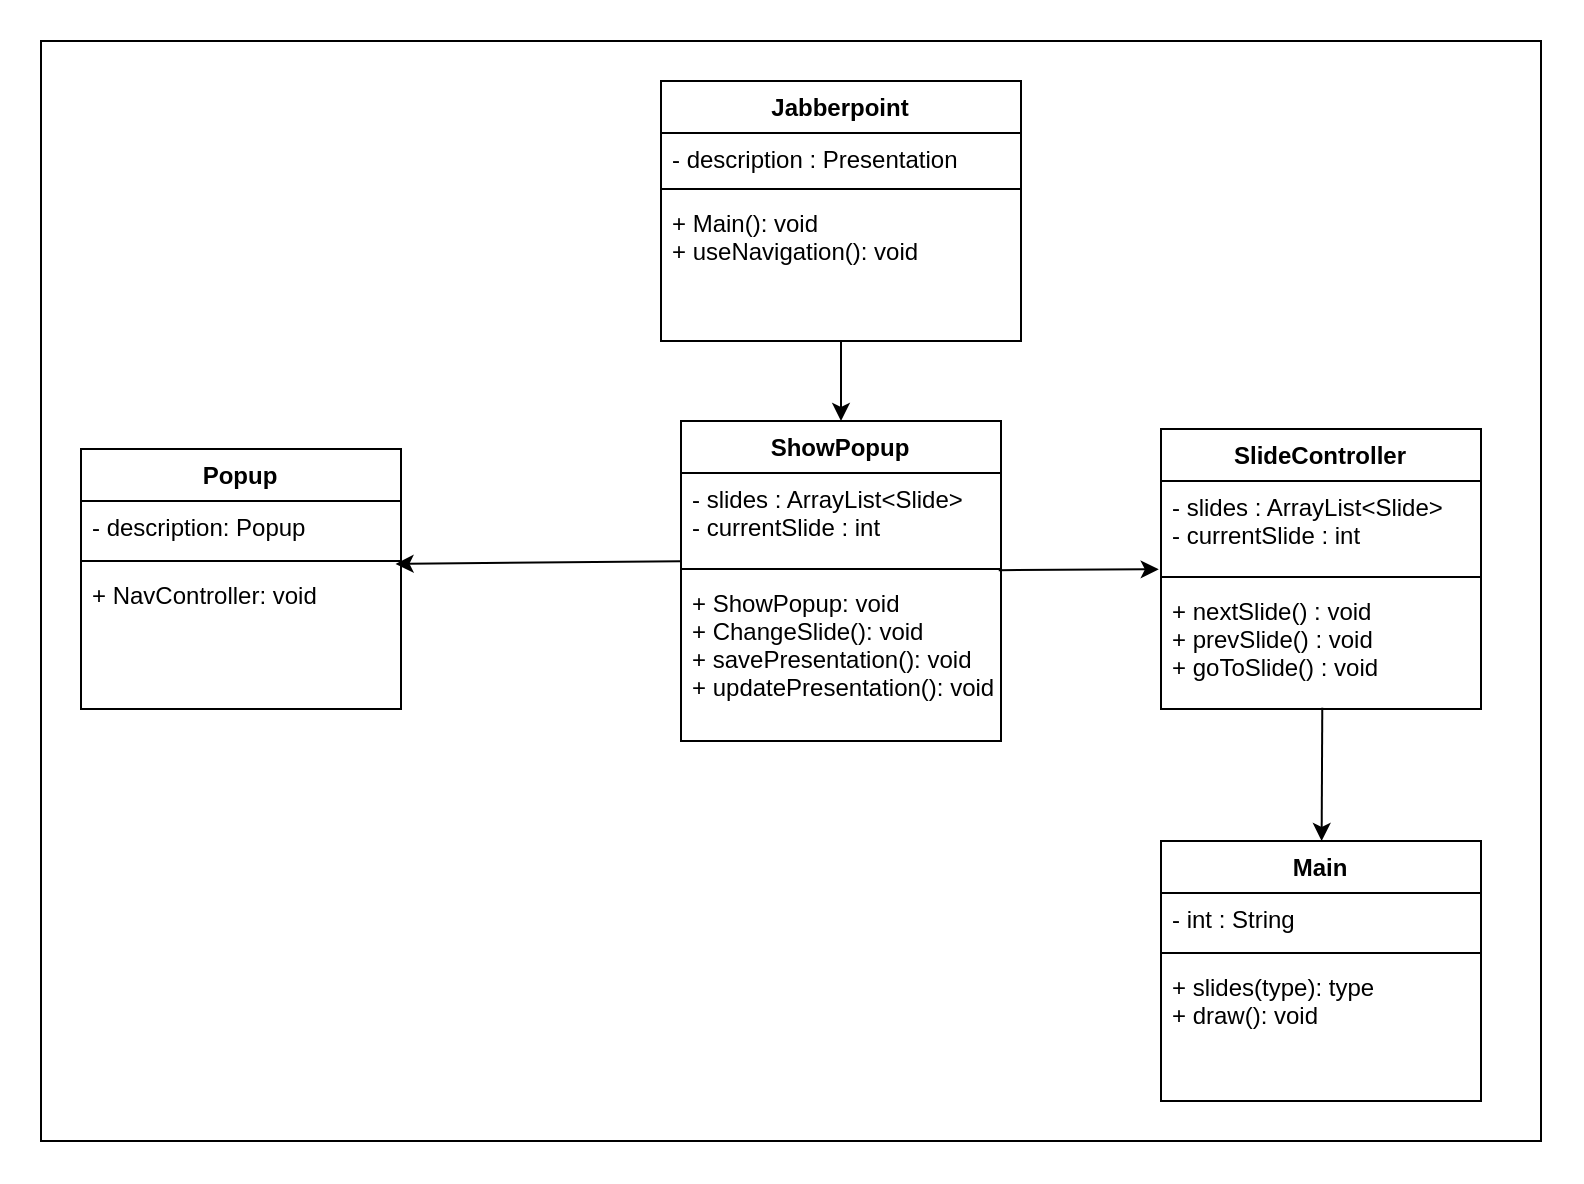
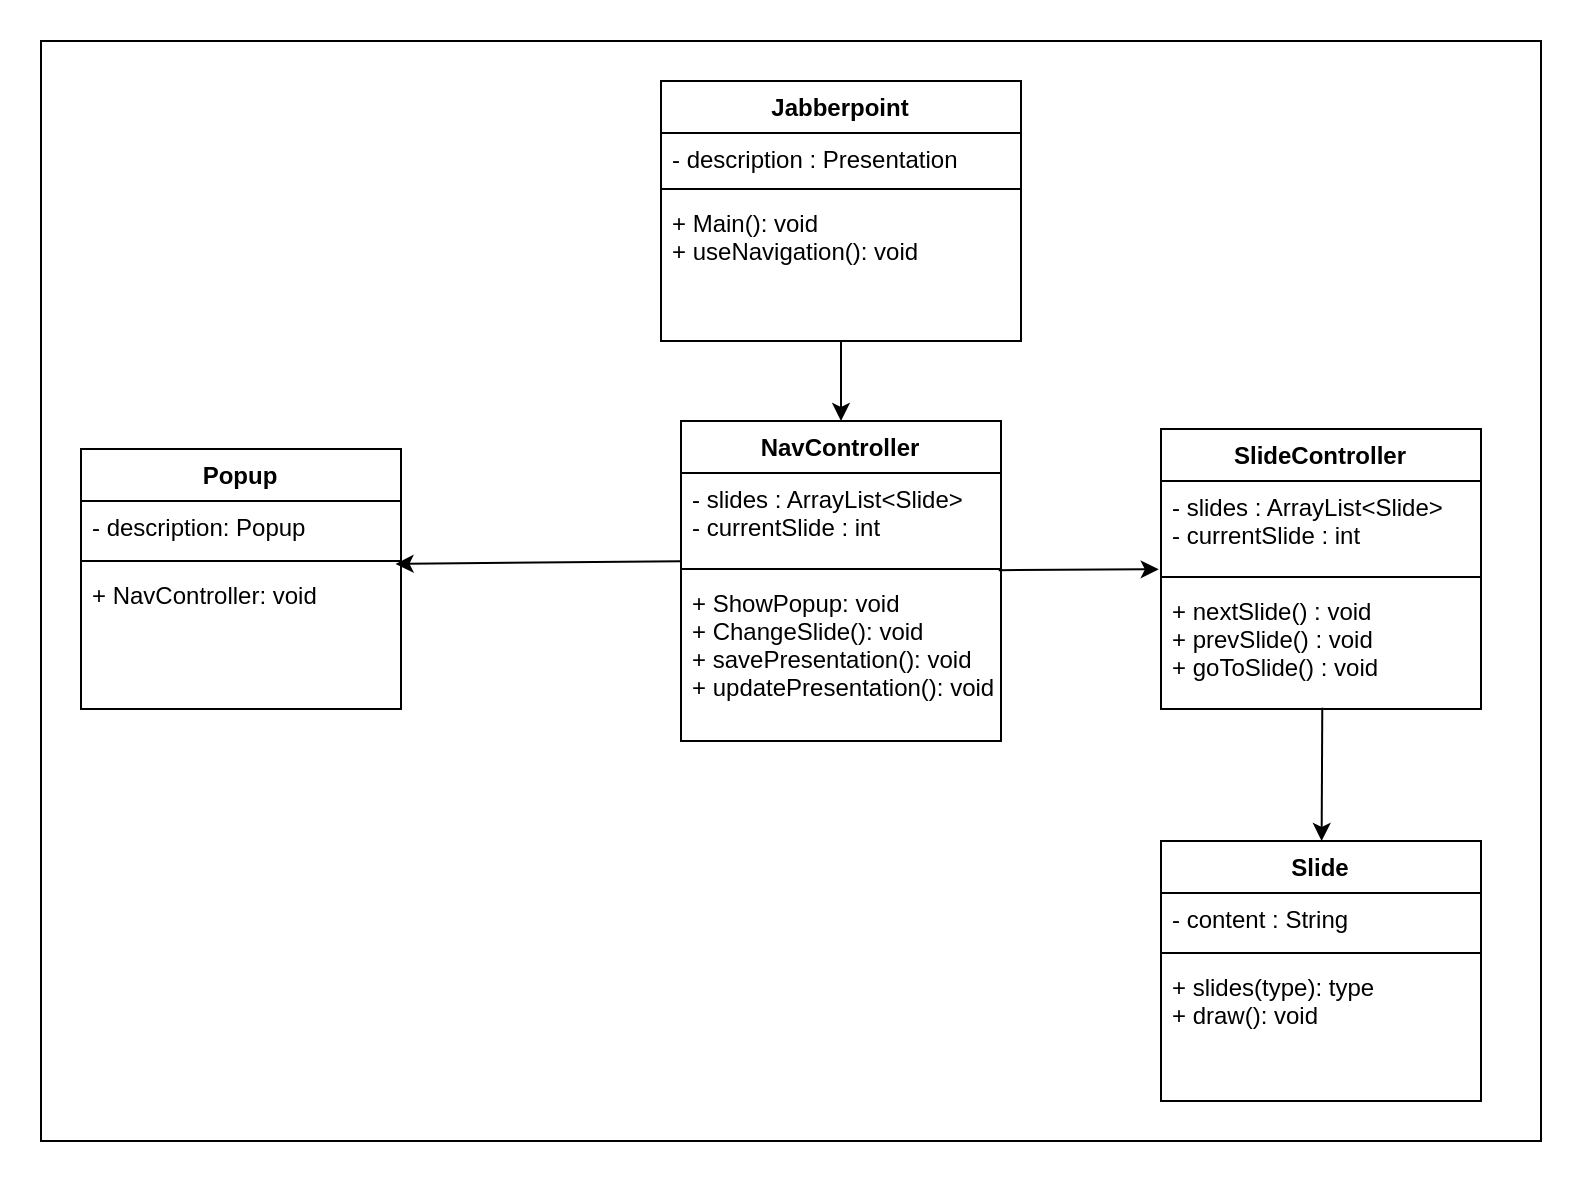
  <mxCell id="0" />
  <mxCell id="1" parent="0" />
  <mxCell id="2" value="" style="rounded=0;whiteSpace=wrap;html=1;" parent="1" vertex="1"><mxGeometry y="20" width="750" height="550" as="geometry" x="20" /></mxCell>
  <mxCell id="3" value="Jabberpoint" style="swimlane;fontStyle=1;align=center;verticalAlign=top;childLayout=stackLayout;horizontal=1;startSize=26;horizontalStack=0;resizeParent=1;resizeParentMax=0;resizeLast=0;collapsible=1;marginBottom=0;" parent="1" vertex="1"><mxGeometry x="330" y="40" width="180" height="130" as="geometry" /></mxCell>
  <mxCell id="4" value="- description : Presentation" style="text;strokeColor=none;fillColor=none;align=left;verticalAlign=top;spacingLeft=4;spacingRight=4;overflow=hidden;rotatable=0;points=[[0,0.5],[1,0.5]];portConstraint=eastwest;" parent="3" vertex="1"><mxGeometry y="26" width="180" height="24" as="geometry" /></mxCell>
  <mxCell id="5" value="" style="line;strokeWidth=1;fillColor=none;align=left;verticalAlign=middle;spacingTop=-1;spacingLeft=3;spacingRight=3;rotatable=0;labelPosition=right;points=[];portConstraint=eastwest;" parent="3" vertex="1"><mxGeometry y="50" width="180" height="8" as="geometry" /></mxCell>
  <mxCell id="6" value="+ Main(): void&#10;+ useNavigation(): void&#10;" style="text;strokeColor=none;fillColor=none;align=left;verticalAlign=top;spacingLeft=4;spacingRight=4;overflow=hidden;rotatable=0;points=[[0,0.5],[1,0.5]];portConstraint=eastwest;" parent="3" vertex="1"><mxGeometry y="58" width="180" height="72" as="geometry" /></mxCell>
- <mxCell id="7" value="Main" style="swimlane;fontStyle=1;align=center;verticalAlign=top;childLayout=stackLayout;horizontal=1;startSize=26;horizontalStack=0;resizeParent=1;resizeParentMax=0;resizeLast=0;collapsible=1;marginBottom=0;" parent="1" vertex="1"><mxGeometry x="580" y="420" width="160" height="130" as="geometry" /></mxCell>
- <mxCell id="8" value="- int : String" style="text;strokeColor=none;fillColor=none;align=left;verticalAlign=top;spacingLeft=4;spacingRight=4;overflow=hidden;rotatable=0;points=[[0,0.5],[1,0.5]];portConstraint=eastwest;" parent="7" vertex="1"><mxGeometry y="26" width="160" height="26" as="geometry" /></mxCell>
+ <mxCell id="7" value="Slide" style="swimlane;fontStyle=1;align=center;verticalAlign=top;childLayout=stackLayout;horizontal=1;startSize=26;horizontalStack=0;resizeParent=1;resizeParentMax=0;resizeLast=0;collapsible=1;marginBottom=0;" parent="1" vertex="1"><mxGeometry x="580" y="420" width="160" height="130" as="geometry" /></mxCell>
+ <mxCell id="8" value="- content : String" style="text;strokeColor=none;fillColor=none;align=left;verticalAlign=top;spacingLeft=4;spacingRight=4;overflow=hidden;rotatable=0;points=[[0,0.5],[1,0.5]];portConstraint=eastwest;" parent="7" vertex="1"><mxGeometry y="26" width="160" height="26" as="geometry" /></mxCell>
  <mxCell id="9" value="" style="line;strokeWidth=1;fillColor=none;align=left;verticalAlign=middle;spacingTop=-1;spacingLeft=3;spacingRight=3;rotatable=0;labelPosition=right;points=[];portConstraint=eastwest;" parent="7" vertex="1"><mxGeometry y="52" width="160" height="8" as="geometry" /></mxCell>
  <mxCell id="10" value="+ slides(type): type&#10;+ draw(): void" style="text;strokeColor=none;fillColor=none;align=left;verticalAlign=top;spacingLeft=4;spacingRight=4;overflow=hidden;rotatable=0;points=[[0,0.5],[1,0.5]];portConstraint=eastwest;" parent="7" vertex="1"><mxGeometry y="60" width="160" height="70" as="geometry" /></mxCell>
  <mxCell id="11" value="SlideController" style="swimlane;fontStyle=1;align=center;verticalAlign=top;childLayout=stackLayout;horizontal=1;startSize=26;horizontalStack=0;resizeParent=1;resizeParentMax=0;resizeLast=0;collapsible=1;marginBottom=0;" parent="1" vertex="1"><mxGeometry x="580" y="214" width="160" height="140" as="geometry" /></mxCell>
  <mxCell id="12" value="- slides : ArrayList&lt;Slide&gt;&#10;- currentSlide : int" style="text;strokeColor=none;fillColor=none;align=left;verticalAlign=top;spacingLeft=4;spacingRight=4;overflow=hidden;rotatable=0;points=[[0,0.5],[1,0.5]];portConstraint=eastwest;" parent="11" vertex="1"><mxGeometry y="26" width="160" height="44" as="geometry" /></mxCell>
  <mxCell id="13" value="" style="line;strokeWidth=1;fillColor=none;align=left;verticalAlign=middle;spacingTop=-1;spacingLeft=3;spacingRight=3;rotatable=0;labelPosition=right;points=[];portConstraint=eastwest;" parent="11" vertex="1"><mxGeometry y="70" width="160" height="8" as="geometry" /></mxCell>
  <mxCell id="14" value="+ nextSlide() : void&#10;+ prevSlide() : void&#10;+ goToSlide() : void" style="text;strokeColor=none;fillColor=none;align=left;verticalAlign=top;spacingLeft=4;spacingRight=4;overflow=hidden;rotatable=0;points=[[0,0.5],[1,0.5]];portConstraint=eastwest;" parent="11" vertex="1"><mxGeometry y="78" width="160" height="62" as="geometry" /></mxCell>
  <mxCell id="15" value="" style="endArrow=classic;html=1;rounded=0;exitX=0.504;exitY=0.99;exitDx=0;exitDy=0;exitPerimeter=0;" parent="1" source="14" target="7" edge="1"><mxGeometry width="50" height="50" relative="1" as="geometry"><mxPoint x="410" y="400" as="sourcePoint" /><mxPoint x="460" y="350" as="targetPoint" /></mxGeometry></mxCell>
  <mxCell id="16" value="" style="endArrow=classic;html=1;rounded=0;exitX=0;exitY=1.003;exitDx=0;exitDy=0;exitPerimeter=0;entryX=0.983;entryY=0.681;entryDx=0;entryDy=0;entryPerimeter=0;" parent="1" source="18" target="25" edge="1"><mxGeometry width="50" height="50" relative="1" as="geometry"><mxPoint x="250" y="100" as="sourcePoint" /><mxPoint x="220" y="281" as="targetPoint" /></mxGeometry></mxCell>
- <mxCell id="17" value="ShowPopup" style="swimlane;fontStyle=1;align=center;verticalAlign=top;childLayout=stackLayout;horizontal=1;startSize=26;horizontalStack=0;resizeParent=1;resizeParentMax=0;resizeLast=0;collapsible=1;marginBottom=0;" parent="1" vertex="1"><mxGeometry x="340" y="210" width="160" height="160" as="geometry" /></mxCell>
+ <mxCell id="17" value="NavController" style="swimlane;fontStyle=1;align=center;verticalAlign=top;childLayout=stackLayout;horizontal=1;startSize=26;horizontalStack=0;resizeParent=1;resizeParentMax=0;resizeLast=0;collapsible=1;marginBottom=0;" parent="1" vertex="1"><mxGeometry x="340" y="210" width="160" height="160" as="geometry" /></mxCell>
  <mxCell id="18" value="- slides : ArrayList&lt;Slide&gt;&#10;- currentSlide : int" style="text;strokeColor=none;fillColor=none;align=left;verticalAlign=top;spacingLeft=4;spacingRight=4;overflow=hidden;rotatable=0;points=[[0,0.5],[1,0.5]];portConstraint=eastwest;" parent="17" vertex="1"><mxGeometry y="26" width="160" height="44" as="geometry" /></mxCell>
  <mxCell id="19" value="" style="line;strokeWidth=1;fillColor=none;align=left;verticalAlign=middle;spacingTop=-1;spacingLeft=3;spacingRight=3;rotatable=0;labelPosition=right;points=[];portConstraint=eastwest;" parent="17" vertex="1"><mxGeometry y="70" width="160" height="8" as="geometry" /></mxCell>
  <mxCell id="20" value="+ ShowPopup: void&#10;+ ChangeSlide(): void&#10;+ savePresentation(): void&#10;+ updatePresentation(): void" style="text;strokeColor=none;fillColor=none;align=left;verticalAlign=top;spacingLeft=4;spacingRight=4;overflow=hidden;rotatable=0;points=[[0,0.5],[1,0.5]];portConstraint=eastwest;" parent="17" vertex="1"><mxGeometry y="78" width="160" height="82" as="geometry" /></mxCell>
  <mxCell id="21" value="" style="endArrow=classic;html=1;rounded=0;" parent="1" target="17" edge="1"><mxGeometry width="50" height="50" relative="1" as="geometry"><mxPoint x="420" y="170" as="sourcePoint" /><mxPoint x="240" y="290.85" as="targetPoint" /></mxGeometry></mxCell>
  <mxCell id="22" value="" style="endArrow=classic;html=1;rounded=0;entryX=-0.007;entryY=1.003;entryDx=0;entryDy=0;entryPerimeter=0;exitX=0.993;exitY=1.104;exitDx=0;exitDy=0;exitPerimeter=0;" parent="1" source="18" target="12" edge="1"><mxGeometry width="50" height="50" relative="1" as="geometry"><mxPoint x="350" y="290.132" as="sourcePoint" /><mxPoint x="240" y="290.85" as="targetPoint" /></mxGeometry></mxCell>
  <mxCell id="23" value="Popup" style="swimlane;fontStyle=1;align=center;verticalAlign=top;childLayout=stackLayout;horizontal=1;startSize=26;horizontalStack=0;resizeParent=1;resizeParentMax=0;resizeLast=0;collapsible=1;marginBottom=0;" parent="1" vertex="1"><mxGeometry x="40" y="224" width="160" height="130" as="geometry" /></mxCell>
  <mxCell id="24" value="- description: Popup" style="text;strokeColor=none;fillColor=none;align=left;verticalAlign=top;spacingLeft=4;spacingRight=4;overflow=hidden;rotatable=0;points=[[0,0.5],[1,0.5]];portConstraint=eastwest;" parent="23" vertex="1"><mxGeometry y="26" width="160" height="26" as="geometry" /></mxCell>
  <mxCell id="25" value="" style="line;strokeWidth=1;fillColor=none;align=left;verticalAlign=middle;spacingTop=-1;spacingLeft=3;spacingRight=3;rotatable=0;labelPosition=right;points=[];portConstraint=eastwest;" parent="23" vertex="1"><mxGeometry y="52" width="160" height="8" as="geometry" /></mxCell>
  <mxCell id="26" value="+ NavController: void" style="text;strokeColor=none;fillColor=none;align=left;verticalAlign=top;spacingLeft=4;spacingRight=4;overflow=hidden;rotatable=0;points=[[0,0.5],[1,0.5]];portConstraint=eastwest;" parent="23" vertex="1"><mxGeometry y="60" width="160" height="70" as="geometry" /></mxCell>
